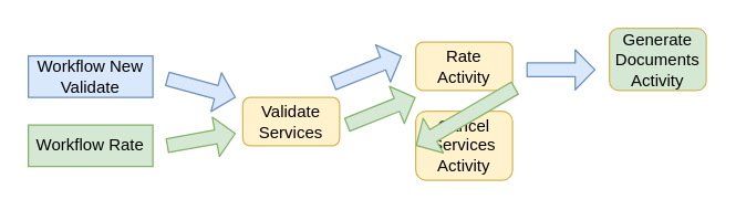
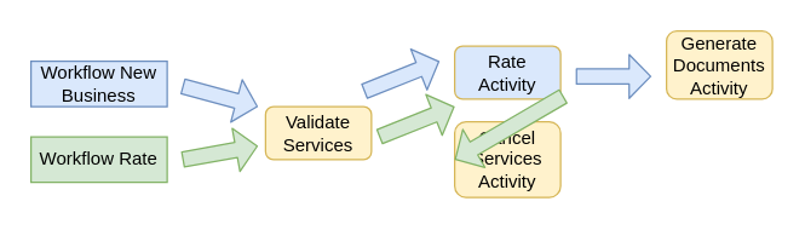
  <mxCell id="0" />
  <mxCell id="1" parent="0" />
- <mxCell id="2" value="Workflow New Validate" style="rounded=0;whiteSpace=wrap;html=1;fillColor=#dae8fc;strokeColor=#6c8ebf;" vertex="1" parent="1"><mxGeometry x="20" y="40" width="90" height="30" as="geometry" /></mxCell>
+ <mxCell id="2" value="Workflow New Business" style="rounded=0;whiteSpace=wrap;html=1;fillColor=#dae8fc;strokeColor=#6c8ebf;" vertex="1" parent="1"><mxGeometry x="20" y="40" width="90" height="30" as="geometry" /></mxCell>
  <mxCell id="3" value="Workflow Rate" style="rounded=0;whiteSpace=wrap;html=1;fillColor=#d5e8d4;strokeColor=#82b366;" vertex="1" parent="1"><mxGeometry x="20" y="90" width="90" height="30" as="geometry" /></mxCell>
  <mxCell id="4" value="Validate&lt;br&gt;Services&lt;br&gt;" style="rounded=1;whiteSpace=wrap;html=1;fillColor=#fff2cc;strokeColor=#d6b656;" vertex="1" parent="1"><mxGeometry x="175" y="70" width="70" height="35" as="geometry" /></mxCell>
- <mxCell id="5" value="Rate&lt;br&gt;Activity&lt;br&gt;" style="rounded=1;whiteSpace=wrap;html=1;fillColor=#fff2cc;strokeColor=#d6b656;" vertex="1" parent="1"><mxGeometry x="300" y="30" width="70" height="35" as="geometry" /></mxCell>
- <mxCell id="6" value="Generate Documents&lt;br&gt;Activity&lt;br&gt;" style="rounded=1;whiteSpace=wrap;html=1;fillColor=#d5e8d4;strokeColor=#d6b656;" vertex="1" parent="1"><mxGeometry x="440" y="20" width="70" height="45" as="geometry" /></mxCell>
+ <mxCell id="5" value="Rate&lt;br&gt;Activity&lt;br&gt;" style="rounded=1;whiteSpace=wrap;html=1;fillColor=#dae8fc;strokeColor=#d6b656;" vertex="1" parent="1"><mxGeometry x="300" y="30" width="70" height="35" as="geometry" /></mxCell>
+ <mxCell id="6" value="Generate Documents&lt;br&gt;Activity&lt;br&gt;" style="rounded=1;whiteSpace=wrap;html=1;fillColor=#fff2cc;strokeColor=#d6b656;" vertex="1" parent="1"><mxGeometry x="440" y="20" width="70" height="45" as="geometry" /></mxCell>
  <mxCell id="7" value="Cancel Services&lt;br&gt;Activity&lt;br&gt;" style="rounded=1;whiteSpace=wrap;html=1;fillColor=#fff2cc;strokeColor=#d6b656;" vertex="1" parent="1"><mxGeometry x="300" y="80" width="70" height="50" as="geometry" /></mxCell>
  <mxCell id="8" value="" style="shape=flexArrow;endArrow=classic;html=1;fillColor=#d5e8d4;strokeColor=#82b366;endWidth=18;endSize=4.4;" edge="1" parent="1"><mxGeometry width="50" height="50" relative="1" as="geometry"><mxPoint x="120" y="105" as="sourcePoint" /><mxPoint x="170" y="96" as="targetPoint" /></mxGeometry></mxCell>
  <mxCell id="9" value="" style="shape=flexArrow;endArrow=classic;html=1;fillColor=#d5e8d4;strokeColor=#82b366;endWidth=18;endSize=4.4;" edge="1" parent="1"><mxGeometry width="50" height="50" relative="1" as="geometry"><mxPoint x="250" y="90" as="sourcePoint" /><mxPoint x="300" y="70" as="targetPoint" /></mxGeometry></mxCell>
  <mxCell id="10" value="" style="shape=flexArrow;endArrow=classic;html=1;exitX=1.029;exitY=0.943;exitDx=0;exitDy=0;entryX=0;entryY=0.5;entryDx=0;entryDy=0;fillColor=#d5e8d4;strokeColor=#82b366;endWidth=18;endSize=4.4;exitPerimeter=0;" edge="1" parent="1" source="5" target="7"><mxGeometry width="50" height="50" relative="1" as="geometry"><mxPoint x="255" y="97.5" as="sourcePoint" /><mxPoint x="310" y="66" as="targetPoint" /></mxGeometry></mxCell>
  <mxCell id="11" value="" style="shape=flexArrow;endArrow=classic;html=1;fillColor=#dae8fc;strokeColor=#6c8ebf;endWidth=18;endSize=4.4;" edge="1" parent="1"><mxGeometry width="50" height="50" relative="1" as="geometry"><mxPoint x="120" y="56.5" as="sourcePoint" /><mxPoint x="170" y="70" as="targetPoint" /></mxGeometry></mxCell>
  <mxCell id="12" value="" style="shape=flexArrow;endArrow=classic;html=1;fillColor=#dae8fc;strokeColor=#6c8ebf;endWidth=18;endSize=4.4;" edge="1" parent="1"><mxGeometry width="50" height="50" relative="1" as="geometry"><mxPoint x="240" y="60" as="sourcePoint" /><mxPoint x="290" y="40" as="targetPoint" /></mxGeometry></mxCell>
  <mxCell id="13" value="" style="shape=flexArrow;endArrow=classic;html=1;fillColor=#dae8fc;strokeColor=#6c8ebf;endWidth=18;endSize=4.4;" edge="1" parent="1"><mxGeometry width="50" height="50" relative="1" as="geometry"><mxPoint x="380" y="50" as="sourcePoint" /><mxPoint x="430" y="50" as="targetPoint" /></mxGeometry></mxCell>
